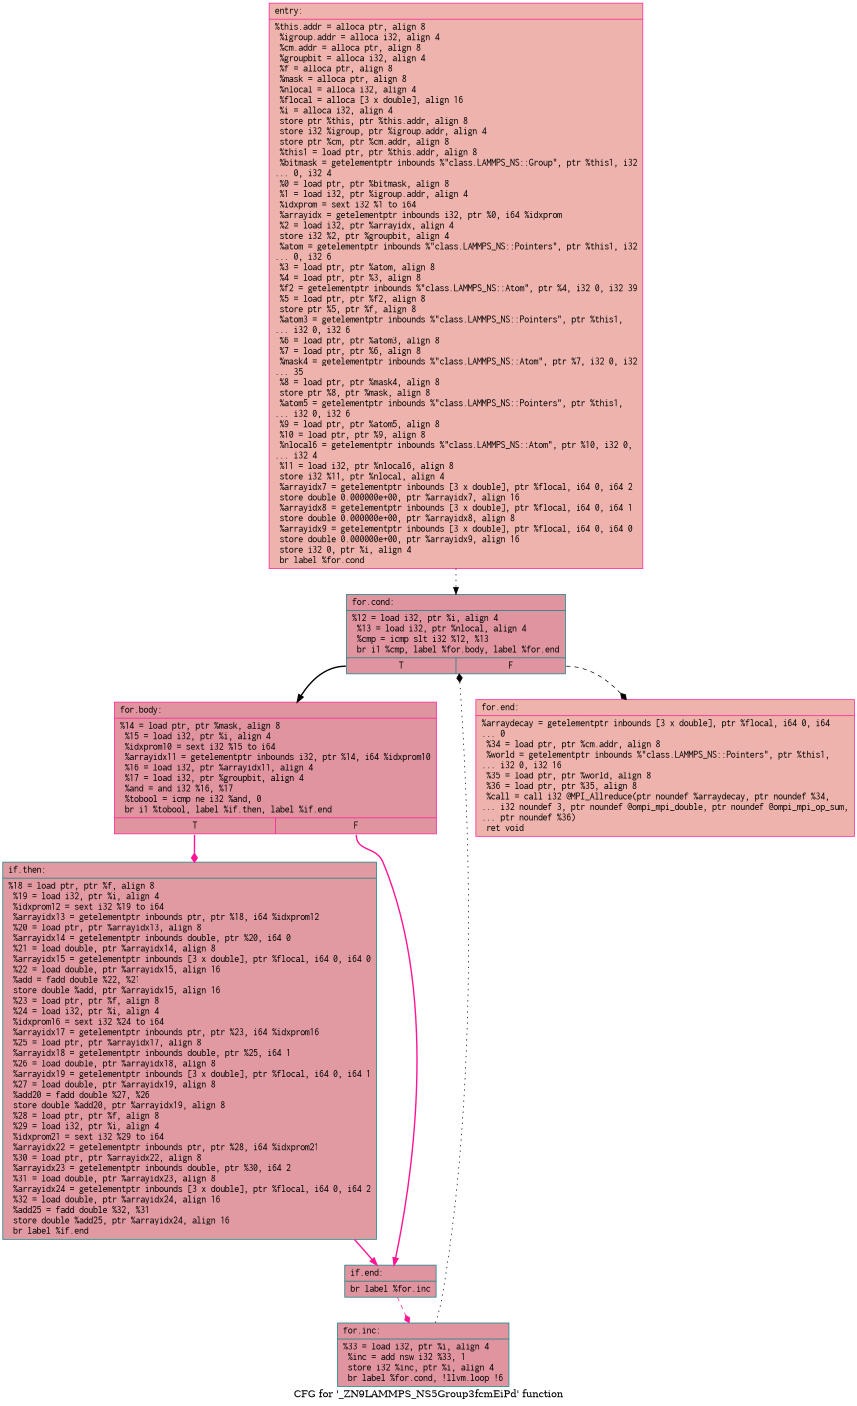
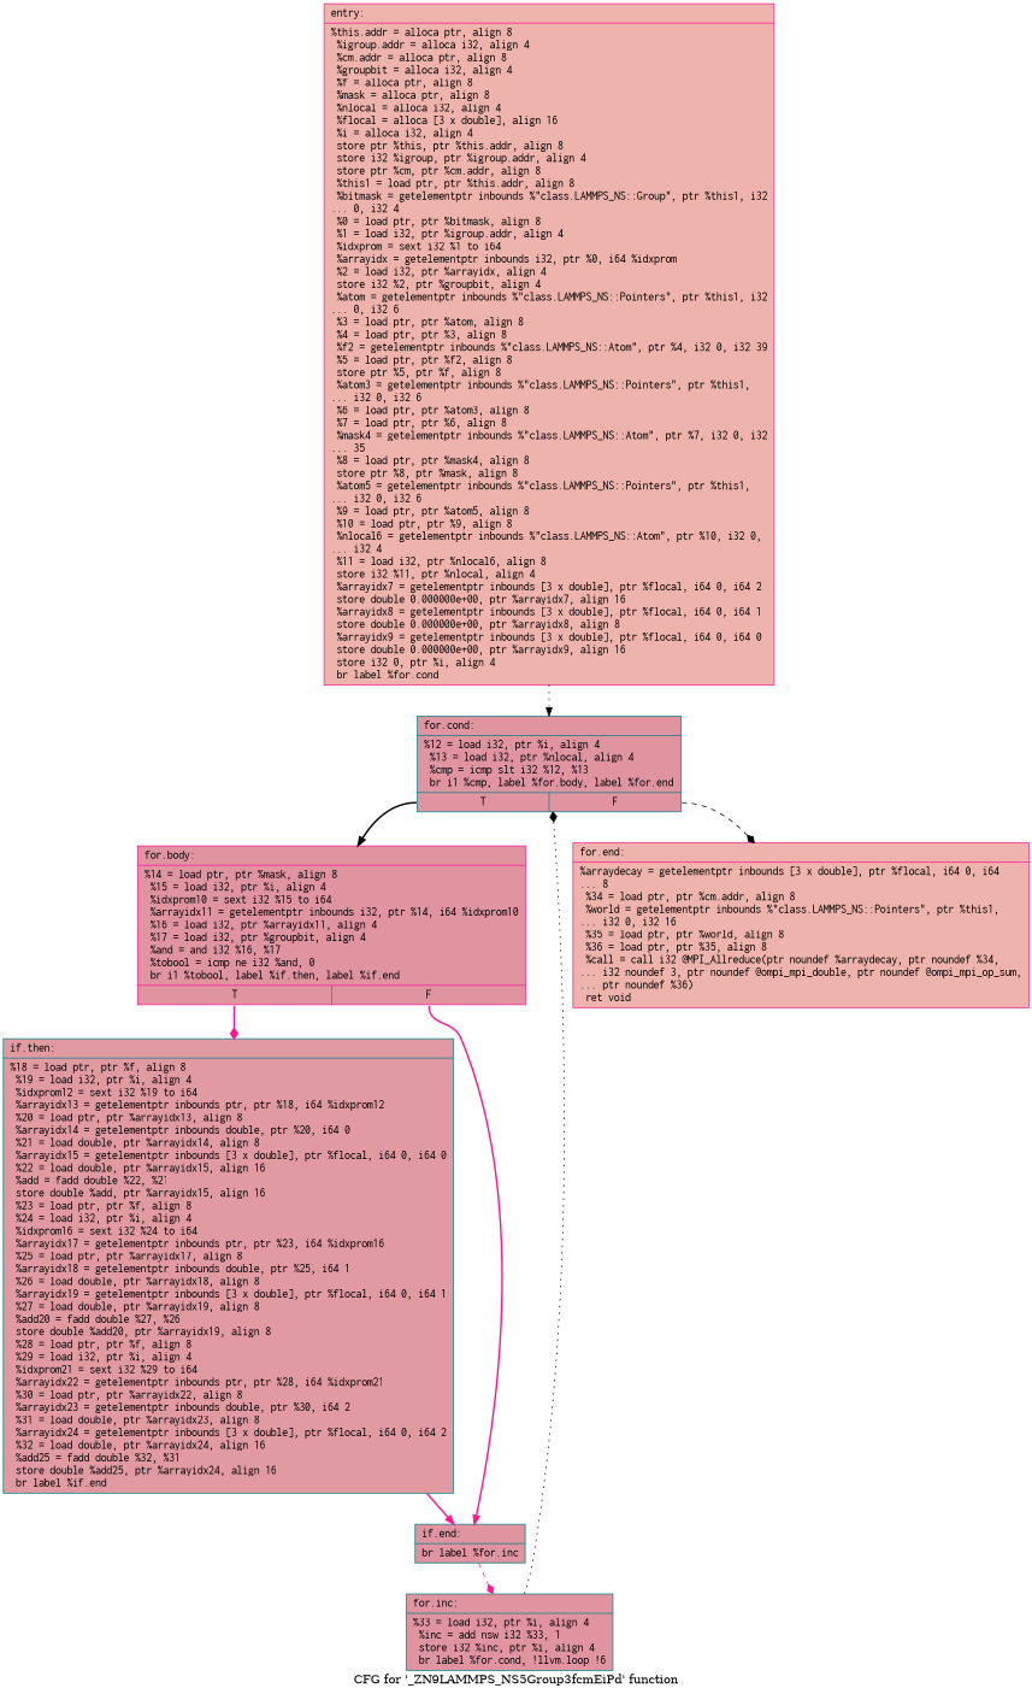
  digraph {
    label="CFG for '_ZN9LAMMPS_NS5Group3fcmEiPd' function"
    node [color=teal fillcolor="#b70d2870" fontname=Courier shape=record style=filled]
    edge [color=black style=bold arrowhead=normal]
    n1 [color=deeppink fillcolor="#d6524470" label="{entry:\l|  %this.addr = alloca ptr, align 8\l  %igroup.addr = alloca i32, align 4\l  %cm.addr = alloca ptr, align 8\l  %groupbit = alloca i32, align 4\l  %f = alloca ptr, align 8\l  %mask = alloca ptr, align 8\l  %nlocal = alloca i32, align 4\l  %flocal = alloca [3 x double], align 16\l  %i = alloca i32, align 4\l  store ptr %this, ptr %this.addr, align 8\l  store i32 %igroup, ptr %igroup.addr, align 4\l  store ptr %cm, ptr %cm.addr, align 8\l  %this1 = load ptr, ptr %this.addr, align 8\l  %bitmask = getelementptr inbounds %\"class.LAMMPS_NS::Group\", ptr %this1, i32\l... 0, i32 4\l  %0 = load ptr, ptr %bitmask, align 8\l  %1 = load i32, ptr %igroup.addr, align 4\l  %idxprom = sext i32 %1 to i64\l  %arrayidx = getelementptr inbounds i32, ptr %0, i64 %idxprom\l  %2 = load i32, ptr %arrayidx, align 4\l  store i32 %2, ptr %groupbit, align 4\l  %atom = getelementptr inbounds %\"class.LAMMPS_NS::Pointers\", ptr %this1, i32\l... 0, i32 6\l  %3 = load ptr, ptr %atom, align 8\l  %4 = load ptr, ptr %3, align 8\l  %f2 = getelementptr inbounds %\"class.LAMMPS_NS::Atom\", ptr %4, i32 0, i32 39\l  %5 = load ptr, ptr %f2, align 8\l  store ptr %5, ptr %f, align 8\l  %atom3 = getelementptr inbounds %\"class.LAMMPS_NS::Pointers\", ptr %this1,\l... i32 0, i32 6\l  %6 = load ptr, ptr %atom3, align 8\l  %7 = load ptr, ptr %6, align 8\l  %mask4 = getelementptr inbounds %\"class.LAMMPS_NS::Atom\", ptr %7, i32 0, i32\l... 35\l  %8 = load ptr, ptr %mask4, align 8\l  store ptr %8, ptr %mask, align 8\l  %atom5 = getelementptr inbounds %\"class.LAMMPS_NS::Pointers\", ptr %this1,\l... i32 0, i32 6\l  %9 = load ptr, ptr %atom5, align 8\l  %10 = load ptr, ptr %9, align 8\l  %nlocal6 = getelementptr inbounds %\"class.LAMMPS_NS::Atom\", ptr %10, i32 0,\l... i32 4\l  %11 = load i32, ptr %nlocal6, align 8\l  store i32 %11, ptr %nlocal, align 4\l  %arrayidx7 = getelementptr inbounds [3 x double], ptr %flocal, i64 0, i64 2\l  store double 0.000000e+00, ptr %arrayidx7, align 16\l  %arrayidx8 = getelementptr inbounds [3 x double], ptr %flocal, i64 0, i64 1\l  store double 0.000000e+00, ptr %arrayidx8, align 8\l  %arrayidx9 = getelementptr inbounds [3 x double], ptr %flocal, i64 0, i64 0\l  store double 0.000000e+00, ptr %arrayidx9, align 16\l  store i32 0, ptr %i, align 4\l  br label %for.cond\l}"]
    n2 [label="{for.cond:\l|  %12 = load i32, ptr %i, align 4\l  %13 = load i32, ptr %nlocal, align 4\l  %cmp = icmp slt i32 %12, %13\l  br i1 %cmp, label %for.body, label %for.end\l|{<s0>T|<s1>F}}"]
    n3 [color=deeppink label="{for.body:\l|  %14 = load ptr, ptr %mask, align 8\l  %15 = load i32, ptr %i, align 4\l  %idxprom10 = sext i32 %15 to i64\l  %arrayidx11 = getelementptr inbounds i32, ptr %14, i64 %idxprom10\l  %16 = load i32, ptr %arrayidx11, align 4\l  %17 = load i32, ptr %groupbit, align 4\l  %and = and i32 %16, %17\l  %tobool = icmp ne i32 %and, 0\l  br i1 %tobool, label %if.then, label %if.end\l|{<s0>T|<s1>F}}"]
-   n4 [color=deeppink fillcolor="#d6524470" label="{for.end:\l|  %arraydecay = getelementptr inbounds [3 x double], ptr %flocal, i64 0, i64\l... 0\l  %34 = load ptr, ptr %cm.addr, align 8\l  %world = getelementptr inbounds %\"class.LAMMPS_NS::Pointers\", ptr %this1,\l... i32 0, i32 16\l  %35 = load ptr, ptr %world, align 8\l  %36 = load ptr, ptr %35, align 8\l  %call = call i32 @MPI_Allreduce(ptr noundef %arraydecay, ptr noundef %34,\l... i32 noundef 3, ptr noundef @ompi_mpi_double, ptr noundef @ompi_mpi_op_sum,\l... ptr noundef %36)\l  ret void\l}"]
+   n4 [color=deeppink fillcolor="#d6524470" label="{for.end:\l|  %arraydecay = getelementptr inbounds [3 x double], ptr %flocal, i64 0, i64\l... 8\l  %34 = load ptr, ptr %cm.addr, align 8\l  %world = getelementptr inbounds %\"class.LAMMPS_NS::Pointers\", ptr %this1,\l... i32 0, i32 16\l  %35 = load ptr, ptr %world, align 8\l  %36 = load ptr, ptr %35, align 8\l  %call = call i32 @MPI_Allreduce(ptr noundef %arraydecay, ptr noundef %34,\l... i32 noundef 3, ptr noundef @ompi_mpi_double, ptr noundef @ompi_mpi_op_sum,\l... ptr noundef %36)\l  ret void\l}"]
    n5 [fillcolor="#bb1b2c70" label="{if.then:\l|  %18 = load ptr, ptr %f, align 8\l  %19 = load i32, ptr %i, align 4\l  %idxprom12 = sext i32 %19 to i64\l  %arrayidx13 = getelementptr inbounds ptr, ptr %18, i64 %idxprom12\l  %20 = load ptr, ptr %arrayidx13, align 8\l  %arrayidx14 = getelementptr inbounds double, ptr %20, i64 0\l  %21 = load double, ptr %arrayidx14, align 8\l  %arrayidx15 = getelementptr inbounds [3 x double], ptr %flocal, i64 0, i64 0\l  %22 = load double, ptr %arrayidx15, align 16\l  %add = fadd double %22, %21\l  store double %add, ptr %arrayidx15, align 16\l  %23 = load ptr, ptr %f, align 8\l  %24 = load i32, ptr %i, align 4\l  %idxprom16 = sext i32 %24 to i64\l  %arrayidx17 = getelementptr inbounds ptr, ptr %23, i64 %idxprom16\l  %25 = load ptr, ptr %arrayidx17, align 8\l  %arrayidx18 = getelementptr inbounds double, ptr %25, i64 1\l  %26 = load double, ptr %arrayidx18, align 8\l  %arrayidx19 = getelementptr inbounds [3 x double], ptr %flocal, i64 0, i64 1\l  %27 = load double, ptr %arrayidx19, align 8\l  %add20 = fadd double %27, %26\l  store double %add20, ptr %arrayidx19, align 8\l  %28 = load ptr, ptr %f, align 8\l  %29 = load i32, ptr %i, align 4\l  %idxprom21 = sext i32 %29 to i64\l  %arrayidx22 = getelementptr inbounds ptr, ptr %28, i64 %idxprom21\l  %30 = load ptr, ptr %arrayidx22, align 8\l  %arrayidx23 = getelementptr inbounds double, ptr %30, i64 2\l  %31 = load double, ptr %arrayidx23, align 8\l  %arrayidx24 = getelementptr inbounds [3 x double], ptr %flocal, i64 0, i64 2\l  %32 = load double, ptr %arrayidx24, align 16\l  %add25 = fadd double %32, %31\l  store double %add25, ptr %arrayidx24, align 16\l  br label %if.end\l}"]
    n6 [label="{if.end:\l|  br label %for.inc\l}"]
    n7 [label="{for.inc:\l|  %33 = load i32, ptr %i, align 4\l  %inc = add nsw i32 %33, 1\l  store i32 %inc, ptr %i, align 4\l  br label %for.cond, !llvm.loop !6\l}"]
    n1 -> n2 [style=dotted]
    n2 -> n3 [tailport=s0]
    n2 -> n4 [tailport=s1 style=dashed arrowhead=diamond]
    n3 -> n5 [tailport=s0 color=deeppink arrowhead=diamond]
    n3 -> n6 [tailport=s1 color=deeppink]
    n5 -> n6 [color=deeppink]
    n6 -> n7 [color=deeppink style=dashed arrowhead=diamond]
    n7 -> n2 [style=dotted arrowhead=diamond]
  }
